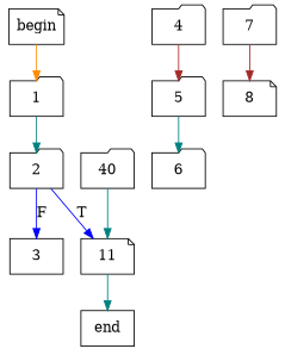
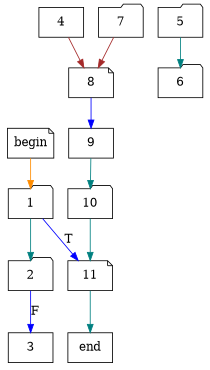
  digraph {
    fontname="DejaVu Serif"
    node [fontname="DejaVu Serif" shape=folder]
    edge [color=teal fontname="DejaVu Serif"]
    begin [shape=note]
    1
    2
    end [shape=box]
    11 [shape=note]
    3 [shape=box]
-   4
+   4 [shape=box]
    5
    6
    8 [shape=note]
    7
-   10 [label=40]
+   9 [shape=box]
+   10
    begin -> 1 [color=darkorange]
    1 -> 2
-   2 -> 11 [color=blue label=T]
+   1 -> 11 [color=blue label=T]
    2 -> 3 [color=blue label=F]
    11 -> end
-   4 -> 5 [color=brown]
+   4 -> 8 [color=brown]
    5 -> 6
+   8 -> 9 [color=blue]
    7 -> 8 [color=brown]
+   9 -> 10
    10 -> 11
  }
